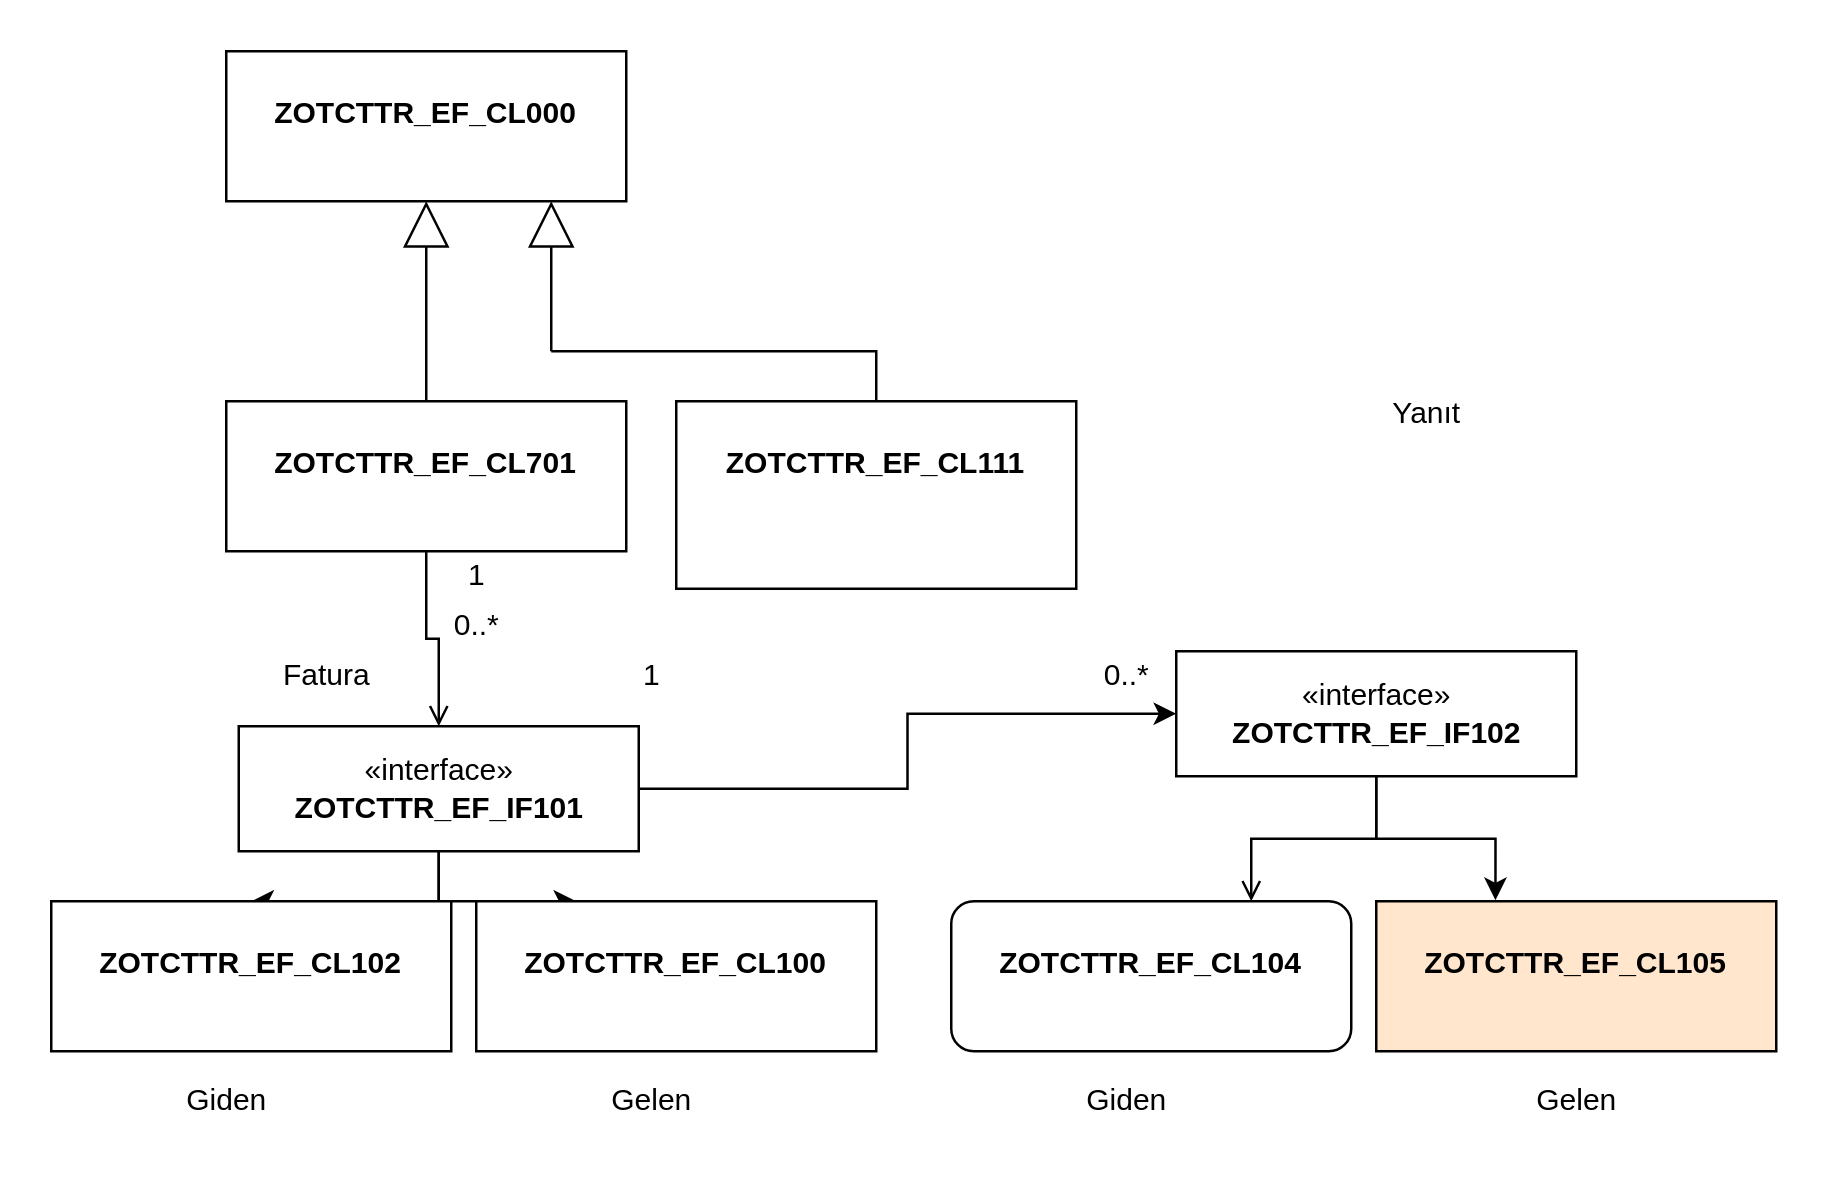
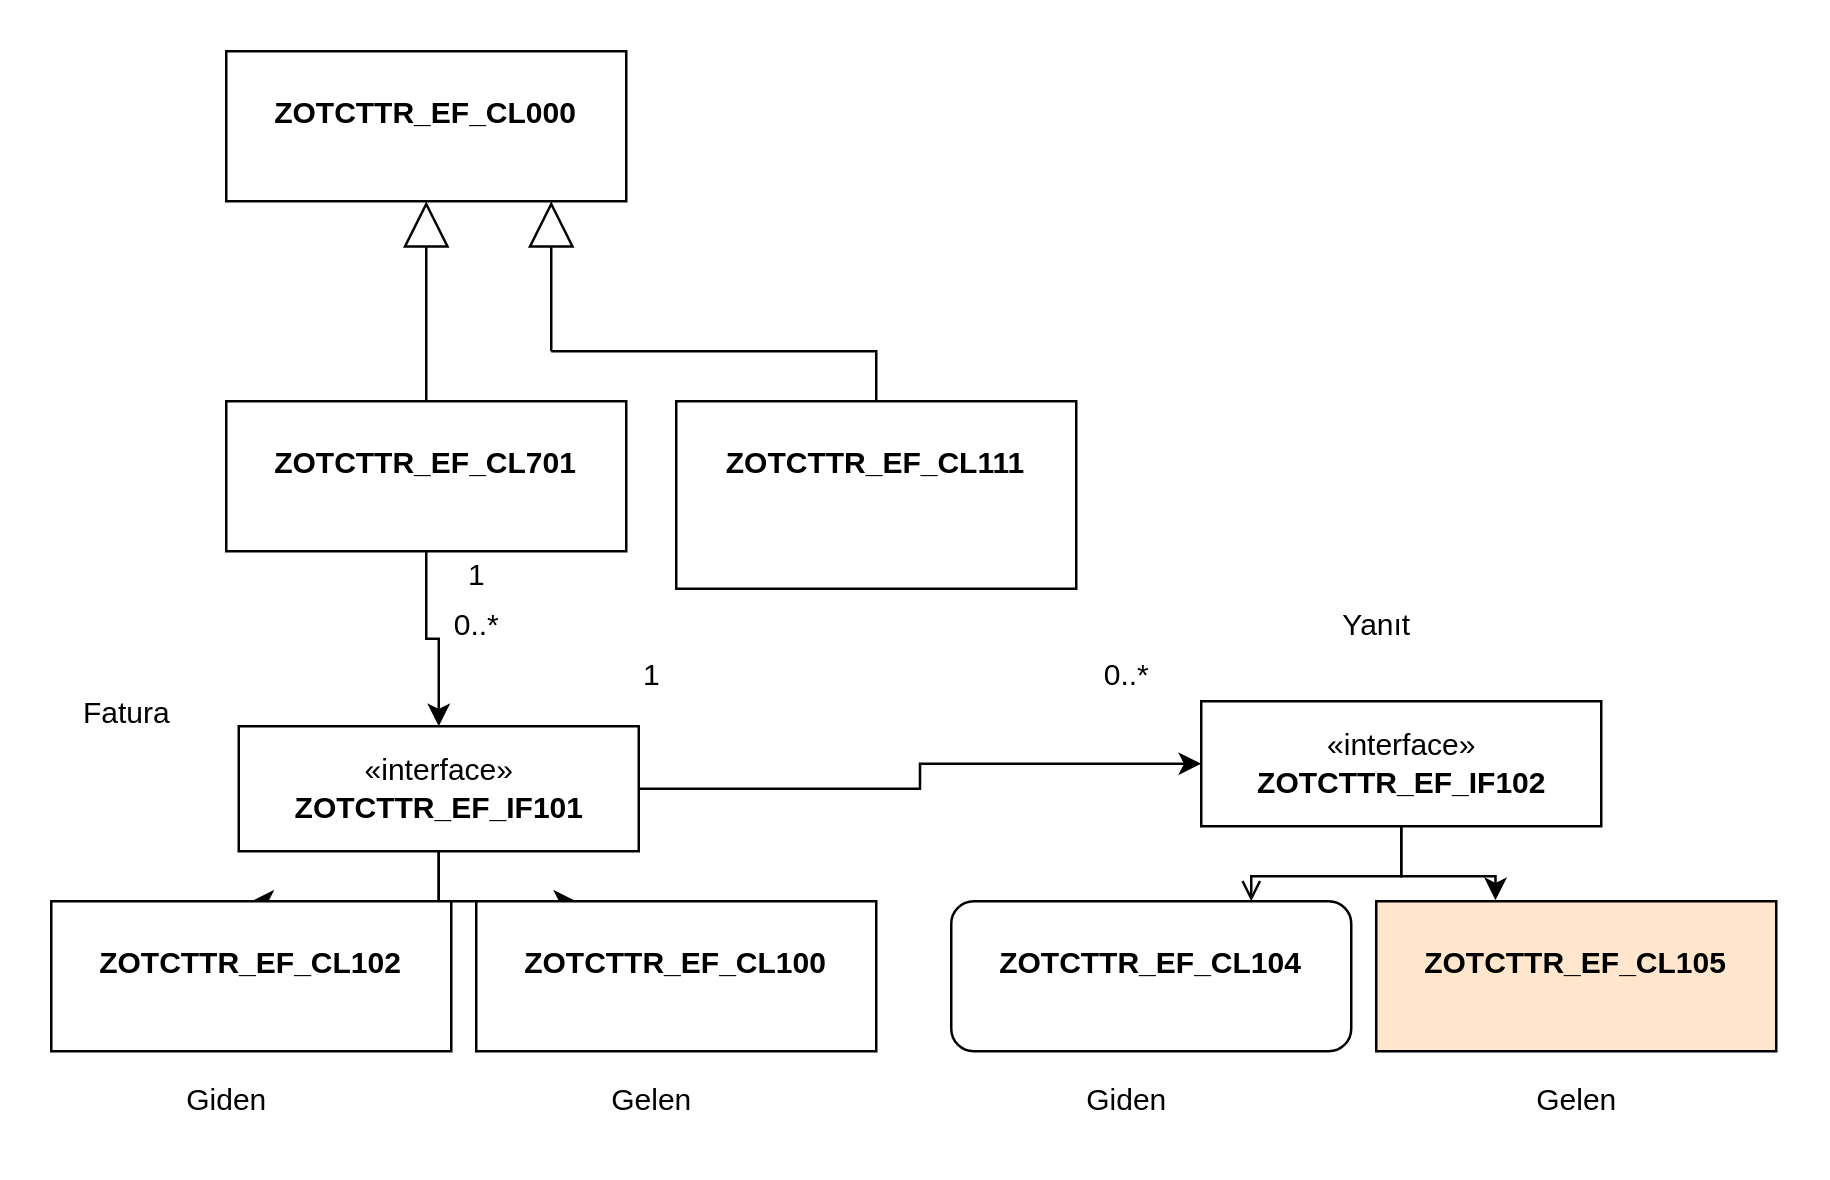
  <mxCell id="0" />
  <mxCell id="1" parent="0" />
  <mxCell id="2" value="&lt;p style=&quot;margin: 0px ; margin-top: 4px ; text-align: center&quot;&gt;&lt;br&gt;&lt;b&gt;ZOTCTTR_EF_CL000&lt;/b&gt;&lt;/p&gt;" style="verticalAlign=top;align=left;overflow=fill;fontSize=12;fontFamily=Helvetica;html=1;" parent="1" vertex="1"><mxGeometry x="90" y="20" width="160" height="60" as="geometry" /></mxCell>
- <mxCell id="3" style="edgeStyle=orthogonalEdgeStyle;rounded=0;orthogonalLoop=1;jettySize=auto;html=1;entryX=0.5;entryY=0;entryDx=0;entryDy=0;endArrow=open;" parent="1" source="4" target="9" edge="1"><mxGeometry relative="1" as="geometry" /></mxCell>
+ <mxCell id="3" style="edgeStyle=orthogonalEdgeStyle;rounded=0;orthogonalLoop=1;jettySize=auto;html=1;entryX=0.5;entryY=0;entryDx=0;entryDy=0;" parent="1" source="4" target="9" edge="1"><mxGeometry relative="1" as="geometry" /></mxCell>
  <mxCell id="4" value="&lt;p style=&quot;margin: 0px ; margin-top: 4px ; text-align: center&quot;&gt;&lt;br&gt;&lt;b&gt;ZOTCTTR_EF_CL701&lt;/b&gt;&lt;/p&gt;" style="verticalAlign=top;align=left;overflow=fill;fontSize=12;fontFamily=Helvetica;html=1;" parent="1" vertex="1"><mxGeometry x="90" y="160" width="160" height="60" as="geometry" /></mxCell>
  <mxCell id="5" value="" style="endArrow=block;endSize=16;endFill=0;html=1;entryX=0.5;entryY=1;entryDx=0;entryDy=0;exitX=0.5;exitY=0;exitDx=0;exitDy=0;" parent="1" source="4" target="2" edge="1"><mxGeometry width="160" relative="1" as="geometry"><mxPoint x="159.5" y="160" as="sourcePoint" /><mxPoint x="159.5" y="90" as="targetPoint" /></mxGeometry></mxCell>
  <mxCell id="6" style="edgeStyle=orthogonalEdgeStyle;rounded=0;orthogonalLoop=1;jettySize=auto;html=1;entryX=0;entryY=0.5;entryDx=0;entryDy=0;" parent="1" source="9" target="12" edge="1"><mxGeometry relative="1" as="geometry" /></mxCell>
  <mxCell id="7" style="edgeStyle=orthogonalEdgeStyle;rounded=0;orthogonalLoop=1;jettySize=auto;html=1;" parent="1" source="9" target="13" edge="1"><mxGeometry relative="1" as="geometry" /></mxCell>
  <mxCell id="8" style="edgeStyle=orthogonalEdgeStyle;rounded=0;orthogonalLoop=1;jettySize=auto;html=1;entryX=0.25;entryY=0;entryDx=0;entryDy=0;" parent="1" source="9" target="14" edge="1"><mxGeometry relative="1" as="geometry" /></mxCell>
  <mxCell id="9" value="«interface»&lt;br&gt;&lt;b&gt;ZOTCTTR_EF_IF101&lt;/b&gt;" style="html=1;" parent="1" vertex="1"><mxGeometry x="95" y="290" width="160" height="50" as="geometry" /></mxCell>
  <mxCell id="10" style="edgeStyle=orthogonalEdgeStyle;rounded=0;orthogonalLoop=1;jettySize=auto;html=1;entryX=0.75;entryY=0;entryDx=0;entryDy=0;endArrow=open;" parent="1" source="12" target="15" edge="1"><mxGeometry relative="1" as="geometry" /></mxCell>
  <mxCell id="11" style="edgeStyle=orthogonalEdgeStyle;rounded=0;orthogonalLoop=1;jettySize=auto;html=1;entryX=0.298;entryY=-0.007;entryDx=0;entryDy=0;entryPerimeter=0;" parent="1" source="12" target="16" edge="1"><mxGeometry relative="1" as="geometry" /></mxCell>
- <mxCell id="12" value="«interface»&lt;br&gt;&lt;b&gt;ZOTCTTR_EF_IF102&lt;/b&gt;" style="html=1;" parent="1" vertex="1"><mxGeometry x="470" y="260" width="160" height="50" as="geometry" /></mxCell>
+ <mxCell id="12" value="«interface»&lt;br&gt;&lt;b&gt;ZOTCTTR_EF_IF102&lt;/b&gt;" style="html=1;" parent="1" vertex="1"><mxGeometry x="480" y="280" width="160" height="50" as="geometry" /></mxCell>
  <mxCell id="13" value="&lt;p style=&quot;margin: 0px ; margin-top: 4px ; text-align: center&quot;&gt;&lt;br&gt;&lt;b&gt;ZOTCTTR_EF_CL102&lt;/b&gt;&lt;/p&gt;" style="verticalAlign=top;align=left;overflow=fill;fontSize=12;fontFamily=Helvetica;html=1;" parent="1" vertex="1"><mxGeometry x="20" y="360" width="160" height="60" as="geometry" /></mxCell>
  <mxCell id="14" value="&lt;p style=&quot;margin: 0px ; margin-top: 4px ; text-align: center&quot;&gt;&lt;br&gt;&lt;b&gt;ZOTCTTR_EF_CL100&lt;/b&gt;&lt;/p&gt;" style="verticalAlign=top;align=left;overflow=fill;fontSize=12;fontFamily=Helvetica;html=1;" parent="1" vertex="1"><mxGeometry x="190" y="360" width="160" height="60" as="geometry" /></mxCell>
  <mxCell id="15" value="&lt;p style=&quot;margin: 0px ; margin-top: 4px ; text-align: center&quot;&gt;&lt;br&gt;&lt;b&gt;ZOTCTTR_EF_CL104&lt;/b&gt;&lt;/p&gt;" style="verticalAlign=top;align=left;overflow=fill;fontSize=12;fontFamily=Helvetica;html=1;rounded=1;" parent="1" vertex="1"><mxGeometry x="380" y="360" width="160" height="60" as="geometry" /></mxCell>
  <mxCell id="16" value="&lt;p style=&quot;margin: 0px ; margin-top: 4px ; text-align: center&quot;&gt;&lt;br&gt;&lt;b&gt;ZOTCTTR_EF_CL105&lt;/b&gt;&lt;/p&gt;" style="verticalAlign=top;align=left;overflow=fill;fontSize=12;fontFamily=Helvetica;html=1;fillColor=#ffe6cc;" parent="1" vertex="1"><mxGeometry x="550" y="360" width="160" height="60" as="geometry" /></mxCell>
  <mxCell id="17" value="1" style="text;html=1;align=center;verticalAlign=middle;resizable=0;points=[];autosize=1;strokeColor=none;" parent="1" vertex="1"><mxGeometry x="180" y="220" width="20" height="20" as="geometry" /></mxCell>
  <mxCell id="18" value="0..*" style="text;html=1;align=center;verticalAlign=middle;resizable=0;points=[];autosize=1;strokeColor=none;" parent="1" vertex="1"><mxGeometry x="175" y="240" width="30" height="20" as="geometry" /></mxCell>
  <mxCell id="19" value="1" style="text;html=1;align=center;verticalAlign=middle;resizable=0;points=[];autosize=1;strokeColor=none;" parent="1" vertex="1"><mxGeometry x="250" y="260" width="20" height="20" as="geometry" /></mxCell>
  <mxCell id="20" value="0..*" style="text;html=1;align=center;verticalAlign=middle;resizable=0;points=[];autosize=1;strokeColor=none;" parent="1" vertex="1"><mxGeometry x="435" y="260" width="30" height="20" as="geometry" /></mxCell>
- <mxCell id="21" value="Fatura" style="text;html=1;align=center;verticalAlign=middle;resizable=0;points=[];autosize=1;strokeColor=none;" parent="1" vertex="1"><mxGeometry x="105" y="260" width="50" height="20" as="geometry" /></mxCell>
- <mxCell id="22" value="Yanıt" style="text;html=1;align=center;verticalAlign=middle;resizable=0;points=[];autosize=1;strokeColor=none;" parent="1" vertex="1"><mxGeometry x="550" y="155" width="40" height="20" as="geometry" /></mxCell>
+ <mxCell id="21" value="Fatura" style="text;html=1;align=center;verticalAlign=middle;resizable=0;points=[];autosize=1;strokeColor=none;" parent="1" vertex="1"><mxGeometry x="25" y="275" width="50" height="20" as="geometry" /></mxCell>
+ <mxCell id="22" value="Yanıt" style="text;html=1;align=center;verticalAlign=middle;resizable=0;points=[];autosize=1;strokeColor=none;" parent="1" vertex="1"><mxGeometry x="530" y="240" width="40" height="20" as="geometry" /></mxCell>
  <mxCell id="23" value="Giden" style="text;html=1;align=center;verticalAlign=middle;resizable=0;points=[];autosize=1;strokeColor=none;" parent="1" vertex="1"><mxGeometry x="65" y="430" width="50" height="20" as="geometry" /></mxCell>
  <mxCell id="24" value="Gelen" style="text;html=1;align=center;verticalAlign=middle;resizable=0;points=[];autosize=1;strokeColor=none;" parent="1" vertex="1"><mxGeometry x="235" y="430" width="50" height="20" as="geometry" /></mxCell>
  <mxCell id="25" value="Gelen" style="text;html=1;align=center;verticalAlign=middle;resizable=0;points=[];autosize=1;strokeColor=none;" parent="1" vertex="1"><mxGeometry x="605" y="430" width="50" height="20" as="geometry" /></mxCell>
  <mxCell id="26" value="Giden" style="text;html=1;align=center;verticalAlign=middle;resizable=0;points=[];autosize=1;strokeColor=none;" parent="1" vertex="1"><mxGeometry x="425" y="430" width="50" height="20" as="geometry" /></mxCell>
  <mxCell id="27" style="edgeStyle=orthogonalEdgeStyle;rounded=0;orthogonalLoop=1;jettySize=auto;html=1;endArrow=none;endFill=0;" edge="1" parent="1" source="28"><mxGeometry relative="1" as="geometry"><mxPoint x="220" y="140" as="targetPoint" /><Array as="points"><mxPoint x="350" y="140" /></Array></mxGeometry></mxCell>
  <mxCell id="28" value="&lt;p style=&quot;margin: 0px ; margin-top: 4px ; text-align: center&quot;&gt;&lt;br&gt;&lt;b&gt;ZOTCTTR_EF_CL111&lt;/b&gt;&lt;/p&gt;" style="verticalAlign=top;align=left;overflow=fill;fontSize=12;fontFamily=Helvetica;html=1;" vertex="1" parent="1"><mxGeometry x="270" y="160" width="160" height="75" as="geometry" /></mxCell>
  <mxCell id="29" value="" style="endArrow=block;endSize=16;endFill=0;html=1;entryX=0.5;entryY=1;entryDx=0;entryDy=0;" edge="1" parent="1"><mxGeometry width="160" relative="1" as="geometry"><mxPoint x="220" y="140" as="sourcePoint" /><mxPoint x="220" y="80" as="targetPoint" /></mxGeometry></mxCell>
